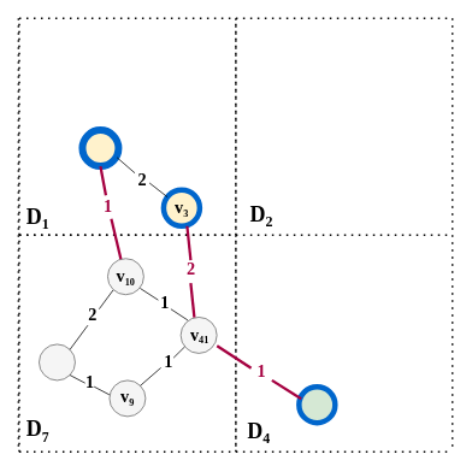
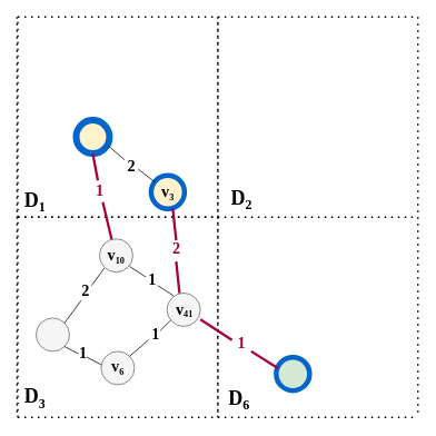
  <mxCell id="0" />
  <mxCell id="1" parent="0" />
  <mxCell id="2" value="" style="endArrow=none;dashed=1;html=1;dashPattern=1 3;strokeWidth=2;rounded=0;" edge="1" parent="1"><mxGeometry width="50" height="50" relative="1" as="geometry"><mxPoint x="260.83" y="260" as="sourcePoint" /><mxPoint x="260.83" y="20" as="targetPoint" /></mxGeometry></mxCell>
  <mxCell id="3" value="" style="endArrow=none;dashed=1;html=1;dashPattern=1 3;strokeWidth=2;rounded=0;" edge="1" parent="1"><mxGeometry width="50" height="50" relative="1" as="geometry"><mxPoint x="260.83" y="260" as="sourcePoint" /><mxPoint x="500.83" y="260" as="targetPoint" /></mxGeometry></mxCell>
  <mxCell id="4" value="" style="endArrow=none;dashed=1;html=1;dashPattern=1 3;strokeWidth=2;rounded=0;" edge="1" parent="1"><mxGeometry width="50" height="50" relative="1" as="geometry"><mxPoint x="500.83" y="20" as="sourcePoint" /><mxPoint x="500.83" y="260" as="targetPoint" /></mxGeometry></mxCell>
  <mxCell id="5" value="" style="ellipse;whiteSpace=wrap;html=1;aspect=fixed;fillColor=#fff2cc;strokeColor=#0066CC;strokeWidth=8;" vertex="1" parent="1"><mxGeometry x="90.83" y="143.75" width="40" height="40" as="geometry" /></mxCell>
  <mxCell id="6" value="" style="ellipse;whiteSpace=wrap;html=1;aspect=fixed;fillColor=#fff2cc;strokeColor=#0066CC;strokeWidth=6;" vertex="1" parent="1"><mxGeometry x="180.83" y="210" width="40" height="40" as="geometry" /></mxCell>
  <mxCell id="7" value="" style="endArrow=none;dashed=1;html=1;dashPattern=1 3;strokeWidth=2;rounded=0;" edge="1" parent="1"><mxGeometry width="50" height="50" relative="1" as="geometry"><mxPoint x="260.83" y="20" as="sourcePoint" /><mxPoint x="500.83" y="20" as="targetPoint" /></mxGeometry></mxCell>
  <mxCell id="8" value="" style="endArrow=none;html=1;rounded=0;entryX=0.957;entryY=0.757;entryDx=0;entryDy=0;entryPerimeter=0;" edge="1" parent="1" source="52" target="5"><mxGeometry width="50" height="50" relative="1" as="geometry"><mxPoint x="240.83" y="270" as="sourcePoint" /><mxPoint x="310.83" y="200" as="targetPoint" /></mxGeometry></mxCell>
  <mxCell id="9" value="" style="endArrow=none;dashed=1;html=1;dashPattern=1 3;strokeWidth=2;rounded=0;" edge="1" parent="1"><mxGeometry width="50" height="50" relative="1" as="geometry"><mxPoint x="20.83" y="260" as="sourcePoint" /><mxPoint x="20.83" y="20" as="targetPoint" /></mxGeometry></mxCell>
  <mxCell id="10" value="" style="endArrow=none;dashed=1;html=1;dashPattern=1 3;strokeWidth=2;rounded=0;" edge="1" parent="1"><mxGeometry width="50" height="50" relative="1" as="geometry"><mxPoint x="20.83" y="260" as="sourcePoint" /><mxPoint x="260.83" y="260" as="targetPoint" /></mxGeometry></mxCell>
  <mxCell id="11" value="" style="endArrow=none;dashed=1;html=1;dashPattern=1 3;strokeWidth=2;rounded=0;" edge="1" parent="1"><mxGeometry width="50" height="50" relative="1" as="geometry"><mxPoint x="260.83" y="20" as="sourcePoint" /><mxPoint x="260.83" y="260" as="targetPoint" /></mxGeometry></mxCell>
  <mxCell id="12" value="" style="endArrow=none;dashed=1;html=1;dashPattern=1 3;strokeWidth=2;rounded=0;" edge="1" parent="1"><mxGeometry width="50" height="50" relative="1" as="geometry"><mxPoint x="20.83" y="20" as="sourcePoint" /><mxPoint x="260.83" y="20" as="targetPoint" /></mxGeometry></mxCell>
  <mxCell id="13" value="" style="endArrow=none;dashed=1;html=1;dashPattern=1 3;strokeWidth=2;rounded=0;" edge="1" parent="1"><mxGeometry width="50" height="50" relative="1" as="geometry"><mxPoint x="260.83" y="500" as="sourcePoint" /><mxPoint x="260.83" y="260" as="targetPoint" /></mxGeometry></mxCell>
  <mxCell id="14" value="" style="endArrow=none;dashed=1;html=1;dashPattern=1 3;strokeWidth=2;rounded=0;" edge="1" parent="1"><mxGeometry width="50" height="50" relative="1" as="geometry"><mxPoint x="260.83" y="500" as="sourcePoint" /><mxPoint x="500.83" y="500" as="targetPoint" /></mxGeometry></mxCell>
  <mxCell id="15" value="" style="endArrow=none;dashed=1;html=1;dashPattern=1 3;strokeWidth=2;rounded=0;" edge="1" parent="1"><mxGeometry width="50" height="50" relative="1" as="geometry"><mxPoint x="500.83" y="260" as="sourcePoint" /><mxPoint x="500.83" y="500" as="targetPoint" /></mxGeometry></mxCell>
  <mxCell id="16" value="" style="endArrow=none;dashed=1;html=1;dashPattern=1 3;strokeWidth=2;rounded=0;" edge="1" parent="1"><mxGeometry width="50" height="50" relative="1" as="geometry"><mxPoint x="20.83" y="500" as="sourcePoint" /><mxPoint x="20.83" y="260" as="targetPoint" /></mxGeometry></mxCell>
  <mxCell id="17" value="" style="endArrow=none;dashed=1;html=1;dashPattern=1 3;strokeWidth=2;rounded=0;" edge="1" parent="1"><mxGeometry width="50" height="50" relative="1" as="geometry"><mxPoint x="20.83" y="500" as="sourcePoint" /><mxPoint x="260.83" y="500" as="targetPoint" /></mxGeometry></mxCell>
  <mxCell id="18" value="" style="endArrow=none;dashed=1;html=1;dashPattern=1 3;strokeWidth=2;rounded=0;" edge="1" parent="1"><mxGeometry width="50" height="50" relative="1" as="geometry"><mxPoint x="260.83" y="260" as="sourcePoint" /><mxPoint x="260.83" y="500" as="targetPoint" /></mxGeometry></mxCell>
  <mxCell id="19" value="" style="endArrow=none;dashed=1;html=1;dashPattern=1 3;strokeWidth=2;rounded=0;" edge="1" parent="1"><mxGeometry width="50" height="50" relative="1" as="geometry"><mxPoint x="20.83" y="260" as="sourcePoint" /><mxPoint x="260.83" y="260" as="targetPoint" /></mxGeometry></mxCell>
  <mxCell id="20" value="" style="endArrow=none;dashed=1;html=1;dashPattern=1 3;strokeWidth=2;rounded=0;" edge="1" parent="1"><mxGeometry width="50" height="50" relative="1" as="geometry"><mxPoint x="20" y="20" as="sourcePoint" /><mxPoint x="20" y="260" as="targetPoint" /></mxGeometry></mxCell>
  <mxCell id="21" value="" style="endArrow=none;dashed=1;html=1;dashPattern=1 3;strokeWidth=2;rounded=0;" edge="1" parent="1"><mxGeometry width="50" height="50" relative="1" as="geometry"><mxPoint x="20" y="260" as="sourcePoint" /><mxPoint x="20" y="500" as="targetPoint" /></mxGeometry></mxCell>
  <mxCell id="22" value="&lt;h2 style=&quot;&quot;&gt;&lt;font face=&quot;comic sans ms&quot; style=&quot;font-size: 19px;&quot;&gt;v&lt;/font&gt;&lt;font face=&quot;comic sans ms&quot; style=&quot;font-size: 13.194px;&quot;&gt;&lt;sub&gt;3&lt;/sub&gt;&lt;/font&gt;&lt;/h2&gt;" style="text;html=1;strokeColor=none;fillColor=none;align=center;verticalAlign=middle;whiteSpace=wrap;rounded=0;" vertex="1" parent="1"><mxGeometry x="190.83" y="221.25" width="20" height="17.5" as="geometry" /></mxCell>
- <mxCell id="23" value="&lt;h1&gt;&lt;font face=&quot;Comic Sans MS&quot;&gt;D&lt;sub style=&quot;&quot;&gt;&lt;font style=&quot;font-size: 16px;&quot;&gt;4&lt;/font&gt;&lt;/sub&gt;&lt;/font&gt;&lt;/h1&gt;&lt;p&gt;&lt;br&gt;&lt;/p&gt;" style="text;html=1;strokeColor=none;fillColor=none;spacing=5;spacingTop=-20;whiteSpace=wrap;overflow=hidden;rounded=0;" vertex="1" parent="1"><mxGeometry x="268.83" y="457" width="49" height="44" as="geometry" /></mxCell>
+ <mxCell id="23" value="&lt;h1&gt;&lt;font face=&quot;Comic Sans MS&quot;&gt;D&lt;sub style=&quot;&quot;&gt;&lt;font style=&quot;font-size: 16px;&quot;&gt;6&lt;/font&gt;&lt;/sub&gt;&lt;/font&gt;&lt;/h1&gt;&lt;p&gt;&lt;br&gt;&lt;/p&gt;" style="text;html=1;strokeColor=none;fillColor=none;spacing=5;spacingTop=-20;whiteSpace=wrap;overflow=hidden;rounded=0;" vertex="1" parent="1"><mxGeometry x="268.83" y="457" width="49" height="44" as="geometry" /></mxCell>
  <mxCell id="24" value="" style="ellipse;whiteSpace=wrap;html=1;aspect=fixed;fillColor=#f5f5f5;strokeColor=#666666;fontColor=#333333;" vertex="1" parent="1"><mxGeometry x="199.83" y="351" width="40" height="40" as="geometry" /></mxCell>
  <mxCell id="25" value="" style="ellipse;whiteSpace=wrap;html=1;aspect=fixed;fillColor=#f5f5f5;strokeColor=#666666;fontColor=#333333;" vertex="1" parent="1"><mxGeometry x="118.83" y="286" width="40" height="40" as="geometry" /></mxCell>
  <mxCell id="26" value="" style="ellipse;whiteSpace=wrap;html=1;aspect=fixed;fillColor=#f5f5f5;strokeColor=#666666;fontColor=#333333;" vertex="1" parent="1"><mxGeometry x="120.83" y="421" width="40" height="40" as="geometry" /></mxCell>
  <mxCell id="27" value="" style="ellipse;whiteSpace=wrap;html=1;aspect=fixed;fillColor=#f5f5f5;strokeColor=#666666;fontColor=#333333;" vertex="1" parent="1"><mxGeometry x="42.83" y="381" width="40" height="40" as="geometry" /></mxCell>
  <mxCell id="28" value="" style="endArrow=none;html=1;rounded=0;strokeWidth=3;fillColor=#d80073;strokeColor=#A50040;entryX=0.5;entryY=1;entryDx=0;entryDy=0;" edge="1" parent="1" target="5"><mxGeometry width="50" height="50" relative="1" as="geometry"><mxPoint x="116.83" y="216" as="sourcePoint" /><mxPoint x="99.83" y="200" as="targetPoint" /></mxGeometry></mxCell>
  <mxCell id="29" value="" style="ellipse;whiteSpace=wrap;html=1;aspect=fixed;fillColor=#d5e8d4;strokeColor=#0066CC;strokeWidth=6;" vertex="1" parent="1"><mxGeometry x="330.83" y="428" width="40" height="40" as="geometry" /></mxCell>
  <mxCell id="30" value="" style="endArrow=none;html=1;rounded=0;entryX=1;entryY=1;entryDx=0;entryDy=0;" edge="1" parent="1" target="27"><mxGeometry width="50" height="50" relative="1" as="geometry"><mxPoint x="93.83" y="424" as="sourcePoint" /><mxPoint x="17.83" y="449" as="targetPoint" /></mxGeometry></mxCell>
  <mxCell id="31" value="" style="endArrow=none;html=1;rounded=0;exitX=1;exitY=0;exitDx=0;exitDy=0;" edge="1" parent="1" source="27"><mxGeometry width="50" height="50" relative="1" as="geometry"><mxPoint x="130.83" y="451" as="sourcePoint" /><mxPoint x="96.83" y="360" as="targetPoint" /></mxGeometry></mxCell>
  <mxCell id="32" value="&lt;font color=&quot;#a50040&quot; style=&quot;font-size: 19px;&quot; face=&quot;Comic Sans MS&quot;&gt;&lt;b&gt;1&lt;/b&gt;&lt;/font&gt;" style="text;html=1;strokeColor=none;fillColor=none;align=center;verticalAlign=middle;whiteSpace=wrap;rounded=0;" vertex="1" parent="1"><mxGeometry x="107.83" y="220" width="23" height="18" as="geometry" /></mxCell>
  <mxCell id="33" value="" style="endArrow=none;html=1;rounded=0;strokeWidth=3;fillColor=#d80073;strokeColor=#A50040;entryX=0.5;entryY=1;entryDx=0;entryDy=0;exitX=0.366;exitY=0.015;exitDx=0;exitDy=0;exitPerimeter=0;" edge="1" parent="1" source="25"><mxGeometry width="50" height="50" relative="1" as="geometry"><mxPoint x="128.83" y="274" as="sourcePoint" /><mxPoint x="122.83" y="242" as="targetPoint" /></mxGeometry></mxCell>
  <mxCell id="34" value="" style="endArrow=none;html=1;rounded=0;strokeWidth=3;fillColor=#d80073;strokeColor=#A50040;entryX=0.5;entryY=1;entryDx=0;entryDy=0;" edge="1" parent="1"><mxGeometry width="50" height="50" relative="1" as="geometry"><mxPoint x="210.83" y="288" as="sourcePoint" /><mxPoint x="206.83" y="250" as="targetPoint" /></mxGeometry></mxCell>
  <mxCell id="35" value="&lt;font color=&quot;#a50040&quot; style=&quot;font-size: 19px;&quot; face=&quot;Comic Sans MS&quot;&gt;&lt;b&gt;2&lt;/b&gt;&lt;/font&gt;" style="text;html=1;strokeColor=none;fillColor=none;align=center;verticalAlign=middle;whiteSpace=wrap;rounded=0;" vertex="1" parent="1"><mxGeometry x="199.83" y="289" width="23" height="18" as="geometry" /></mxCell>
  <mxCell id="36" style="edgeStyle=orthogonalEdgeStyle;rounded=0;orthogonalLoop=1;jettySize=auto;html=1;exitX=0.5;exitY=1;exitDx=0;exitDy=0;" edge="1" parent="1" source="35" target="35"><mxGeometry relative="1" as="geometry" /></mxCell>
  <mxCell id="37" value="" style="endArrow=none;html=1;rounded=0;strokeWidth=3;fillColor=#d80073;strokeColor=#A50040;entryX=0.5;entryY=1;entryDx=0;entryDy=0;" edge="1" parent="1"><mxGeometry width="50" height="50" relative="1" as="geometry"><mxPoint x="214.83" y="351.25" as="sourcePoint" /><mxPoint x="210.83" y="313.25" as="targetPoint" /></mxGeometry></mxCell>
  <mxCell id="38" value="" style="endArrow=none;html=1;rounded=0;" edge="1" parent="1"><mxGeometry width="50" height="50" relative="1" as="geometry"><mxPoint x="174.83" y="332" as="sourcePoint" /><mxPoint x="154.83" y="319" as="targetPoint" /></mxGeometry></mxCell>
  <mxCell id="39" value="&lt;font color=&quot;#a50040&quot; style=&quot;font-size: 19px;&quot; face=&quot;Comic Sans MS&quot;&gt;&lt;b&gt;1&lt;/b&gt;&lt;/font&gt;" style="text;html=1;strokeColor=none;fillColor=none;align=center;verticalAlign=middle;whiteSpace=wrap;rounded=0;" vertex="1" parent="1"><mxGeometry x="277.83" y="403" width="23" height="18" as="geometry" /></mxCell>
  <mxCell id="40" value="" style="endArrow=none;html=1;rounded=0;strokeWidth=3;fillColor=#d80073;strokeColor=#A50040;entryX=1.004;entryY=0.794;entryDx=0;entryDy=0;entryPerimeter=0;exitX=0;exitY=0.25;exitDx=0;exitDy=0;" edge="1" parent="1" source="39" target="24"><mxGeometry width="50" height="50" relative="1" as="geometry"><mxPoint x="310.83" y="335.25" as="sourcePoint" /><mxPoint x="323.83" y="313.25" as="targetPoint" /></mxGeometry></mxCell>
  <mxCell id="41" value="" style="endArrow=none;html=1;rounded=0;exitX=1;exitY=1;exitDx=0;exitDy=0;strokeWidth=3;fillColor=#d80073;strokeColor=#A50040;entryX=0.061;entryY=0.338;entryDx=0;entryDy=0;entryPerimeter=0;" edge="1" parent="1" source="39" target="29"><mxGeometry width="50" height="50" relative="1" as="geometry"><mxPoint x="280.83" y="440.5" as="sourcePoint" /><mxPoint x="317.83" y="441.5" as="targetPoint" /></mxGeometry></mxCell>
  <mxCell id="42" value="&lt;font size=&quot;1&quot; face=&quot;Comic Sans MS&quot;&gt;&lt;b style=&quot;font-size: 19px;&quot;&gt;2&lt;/b&gt;&lt;/font&gt;" style="text;html=1;strokeColor=none;fillColor=none;align=center;verticalAlign=middle;whiteSpace=wrap;rounded=0;" vertex="1" parent="1"><mxGeometry x="93.83" y="342" width="17" height="14.5" as="geometry" /></mxCell>
  <mxCell id="43" value="" style="endArrow=none;html=1;rounded=0;exitX=1;exitY=0;exitDx=0;exitDy=0;" edge="1" parent="1"><mxGeometry width="50" height="50" relative="1" as="geometry"><mxPoint x="109.33" y="342" as="sourcePoint" /><mxPoint x="124.83" y="321" as="targetPoint" /></mxGeometry></mxCell>
  <mxCell id="44" value="&lt;font size=&quot;1&quot; face=&quot;Comic Sans MS&quot;&gt;&lt;b style=&quot;font-size: 19px;&quot;&gt;1&lt;/b&gt;&lt;/font&gt;" style="text;html=1;strokeColor=none;fillColor=none;align=center;verticalAlign=middle;whiteSpace=wrap;rounded=0;" vertex="1" parent="1"><mxGeometry x="173.83" y="329" width="17" height="14.5" as="geometry" /></mxCell>
  <mxCell id="45" value="" style="endArrow=none;html=1;rounded=0;exitX=0.193;exitY=0.083;exitDx=0;exitDy=0;exitPerimeter=0;" edge="1" parent="1" source="24"><mxGeometry width="50" height="50" relative="1" as="geometry"><mxPoint x="208.83" y="355" as="sourcePoint" /><mxPoint x="188.83" y="342" as="targetPoint" /></mxGeometry></mxCell>
  <mxCell id="46" value="&lt;font size=&quot;1&quot; face=&quot;Comic Sans MS&quot;&gt;&lt;b style=&quot;font-size: 19px;&quot;&gt;1&lt;/b&gt;&lt;/font&gt;" style="text;html=1;strokeColor=none;fillColor=none;align=center;verticalAlign=middle;whiteSpace=wrap;rounded=0;" vertex="1" parent="1"><mxGeometry x="90.83" y="417" width="17" height="14.5" as="geometry" /></mxCell>
  <mxCell id="47" value="" style="endArrow=none;html=1;rounded=0;entryX=1;entryY=1;entryDx=0;entryDy=0;" edge="1" parent="1"><mxGeometry width="50" height="50" relative="1" as="geometry"><mxPoint x="120.83" y="437" as="sourcePoint" /><mxPoint x="103.83" y="428" as="targetPoint" /></mxGeometry></mxCell>
  <mxCell id="48" value="&lt;font size=&quot;1&quot; face=&quot;Comic Sans MS&quot;&gt;&lt;b style=&quot;font-size: 19px;&quot;&gt;1&lt;/b&gt;&lt;/font&gt;" style="text;html=1;strokeColor=none;fillColor=none;align=center;verticalAlign=middle;whiteSpace=wrap;rounded=0;" vertex="1" parent="1"><mxGeometry x="177.83" y="393.5" width="17" height="14.5" as="geometry" /></mxCell>
  <mxCell id="49" value="" style="endArrow=none;html=1;rounded=0;entryX=0.108;entryY=0.821;entryDx=0;entryDy=0;entryPerimeter=0;" edge="1" parent="1" target="24"><mxGeometry width="50" height="50" relative="1" as="geometry"><mxPoint x="191.83" y="396" as="sourcePoint" /><mxPoint x="158.83" y="379.25" as="targetPoint" /></mxGeometry></mxCell>
  <mxCell id="50" value="" style="endArrow=none;html=1;rounded=0;exitX=1;exitY=0;exitDx=0;exitDy=0;" edge="1" parent="1" source="26"><mxGeometry width="50" height="50" relative="1" as="geometry"><mxPoint x="158.83" y="431" as="sourcePoint" /><mxPoint x="177.83" y="407" as="targetPoint" /></mxGeometry></mxCell>
  <mxCell id="51" value="" style="endArrow=none;html=1;rounded=0;entryX=0.957;entryY=0.757;entryDx=0;entryDy=0;entryPerimeter=0;" edge="1" parent="1" source="6" target="52"><mxGeometry width="50" height="50" relative="1" as="geometry"><mxPoint x="185" y="218" as="sourcePoint" /><mxPoint x="129" y="174" as="targetPoint" /></mxGeometry></mxCell>
  <mxCell id="52" value="&lt;font size=&quot;1&quot; face=&quot;Comic Sans MS&quot;&gt;&lt;b style=&quot;font-size: 19px;&quot;&gt;2&lt;/b&gt;&lt;/font&gt;" style="text;html=1;strokeColor=none;fillColor=none;align=center;verticalAlign=middle;whiteSpace=wrap;rounded=0;" vertex="1" parent="1"><mxGeometry x="148.83" y="191.25" width="17" height="14.5" as="geometry" /></mxCell>
- <mxCell id="53" value="&lt;h1&gt;&lt;font face=&quot;Comic Sans MS&quot;&gt;D&lt;sub style=&quot;&quot;&gt;&lt;font style=&quot;font-size: 16px;&quot;&gt;7&lt;/font&gt;&lt;/sub&gt;&lt;/font&gt;&lt;/h1&gt;&lt;p&gt;&lt;br&gt;&lt;/p&gt;" style="text;html=1;strokeColor=none;fillColor=none;spacing=5;spacingTop=-20;whiteSpace=wrap;overflow=hidden;rounded=0;" vertex="1" parent="1"><mxGeometry x="23.83" y="455" width="49" height="44" as="geometry" /></mxCell>
+ <mxCell id="53" value="&lt;h1&gt;&lt;font face=&quot;Comic Sans MS&quot;&gt;D&lt;sub style=&quot;&quot;&gt;&lt;font style=&quot;font-size: 16px;&quot;&gt;3&lt;/font&gt;&lt;/sub&gt;&lt;/font&gt;&lt;/h1&gt;&lt;p&gt;&lt;br&gt;&lt;/p&gt;" style="text;html=1;strokeColor=none;fillColor=none;spacing=5;spacingTop=-20;whiteSpace=wrap;overflow=hidden;rounded=0;" vertex="1" parent="1"><mxGeometry x="23.83" y="455" width="49" height="44" as="geometry" /></mxCell>
  <mxCell id="54" value="&lt;h1&gt;&lt;font face=&quot;Comic Sans MS&quot;&gt;D&lt;sub style=&quot;&quot;&gt;&lt;font style=&quot;font-size: 16px;&quot;&gt;2&lt;/font&gt;&lt;/sub&gt;&lt;/font&gt;&lt;/h1&gt;&lt;p&gt;&lt;br&gt;&lt;/p&gt;" style="text;html=1;strokeColor=none;fillColor=none;spacing=5;spacingTop=-20;whiteSpace=wrap;overflow=hidden;rounded=0;" vertex="1" parent="1"><mxGeometry x="271.83" y="217" width="49" height="44" as="geometry" /></mxCell>
  <mxCell id="55" value="&lt;h1&gt;&lt;font face=&quot;Comic Sans MS&quot;&gt;D&lt;sub style=&quot;&quot;&gt;&lt;font style=&quot;font-size: 16px;&quot;&gt;1&lt;/font&gt;&lt;/sub&gt;&lt;/font&gt;&lt;/h1&gt;&lt;p&gt;&lt;br&gt;&lt;/p&gt;" style="text;html=1;strokeColor=none;fillColor=none;spacing=5;spacingTop=-20;whiteSpace=wrap;overflow=hidden;rounded=0;" vertex="1" parent="1"><mxGeometry x="23.83" y="220" width="49" height="44" as="geometry" /></mxCell>
  <mxCell id="56" value="&lt;h2 style=&quot;&quot;&gt;&lt;font style=&quot;font-size: 19px;&quot;&gt;v&lt;/font&gt;&lt;font style=&quot;font-size: 13.194px;&quot;&gt;&lt;sub&gt;10&lt;/sub&gt;&lt;/font&gt;&lt;/h2&gt;" style="text;html=1;strokeColor=none;fillColor=none;align=center;verticalAlign=middle;whiteSpace=wrap;rounded=0;fontFamily=Comic Sans MS;" vertex="1" parent="1"><mxGeometry x="128.83" y="297.25" width="20" height="17.5" as="geometry" /></mxCell>
- <mxCell id="57" value="&lt;h2 style=&quot;&quot;&gt;&lt;font style=&quot;font-size: 19px;&quot;&gt;v&lt;/font&gt;&lt;font style=&quot;font-size: 13.194px;&quot;&gt;&lt;sub&gt;9&lt;/sub&gt;&lt;/font&gt;&lt;/h2&gt;" style="text;html=1;strokeColor=none;fillColor=none;align=center;verticalAlign=middle;whiteSpace=wrap;rounded=0;fontFamily=Comic Sans MS;" vertex="1" parent="1"><mxGeometry x="130.83" y="431.5" width="20" height="17.5" as="geometry" /></mxCell>
+ <mxCell id="57" value="&lt;h2 style=&quot;&quot;&gt;&lt;font style=&quot;font-size: 19px;&quot;&gt;v&lt;/font&gt;&lt;font style=&quot;font-size: 13.194px;&quot;&gt;&lt;sub&gt;6&lt;/sub&gt;&lt;/font&gt;&lt;/h2&gt;" style="text;html=1;strokeColor=none;fillColor=none;align=center;verticalAlign=middle;whiteSpace=wrap;rounded=0;fontFamily=Comic Sans MS;" vertex="1" parent="1"><mxGeometry x="130.83" y="431.5" width="20" height="17.5" as="geometry" /></mxCell>
  <mxCell id="58" value="&lt;h2 style=&quot;&quot;&gt;&lt;font style=&quot;font-size: 19px;&quot;&gt;v&lt;/font&gt;&lt;font style=&quot;font-size: 13.194px;&quot;&gt;&lt;sub&gt;41&lt;/sub&gt;&lt;/font&gt;&lt;/h2&gt;" style="text;html=1;strokeColor=none;fillColor=none;align=center;verticalAlign=middle;whiteSpace=wrap;rounded=0;fontFamily=Comic Sans MS;" vertex="1" parent="1"><mxGeometry x="211.33" y="362.25" width="20" height="17.5" as="geometry" /></mxCell>
